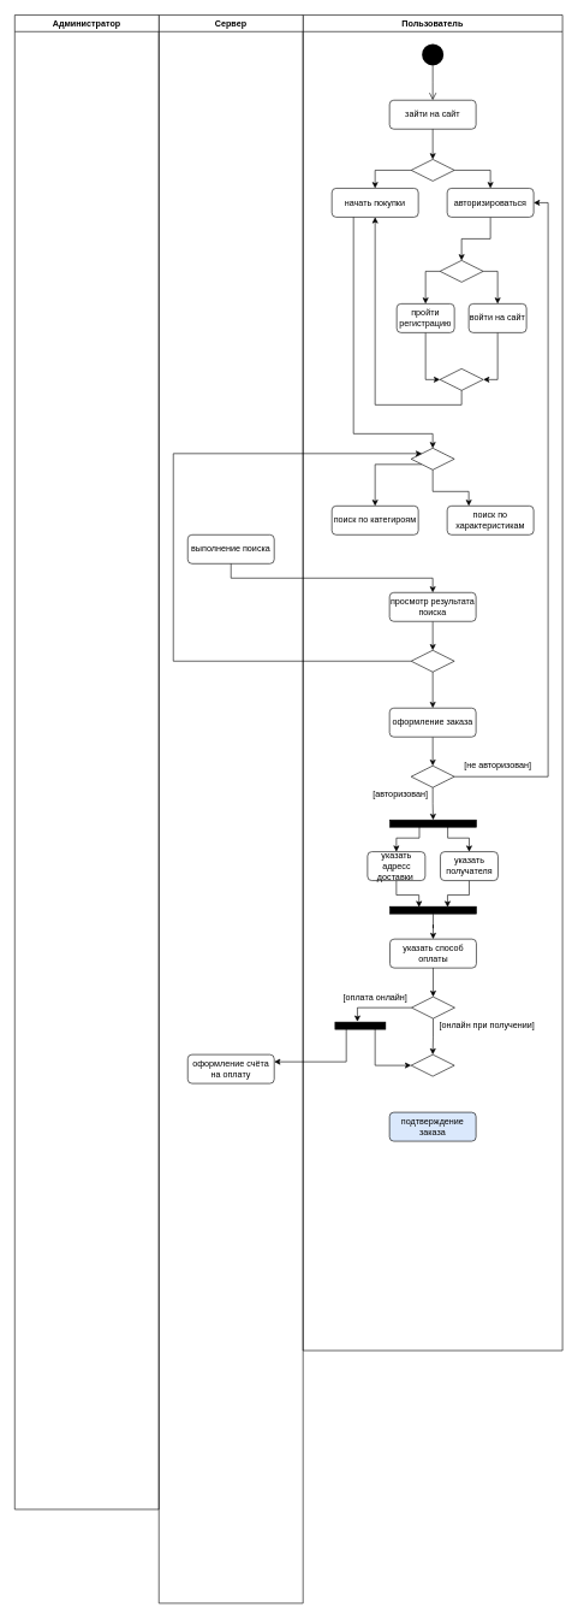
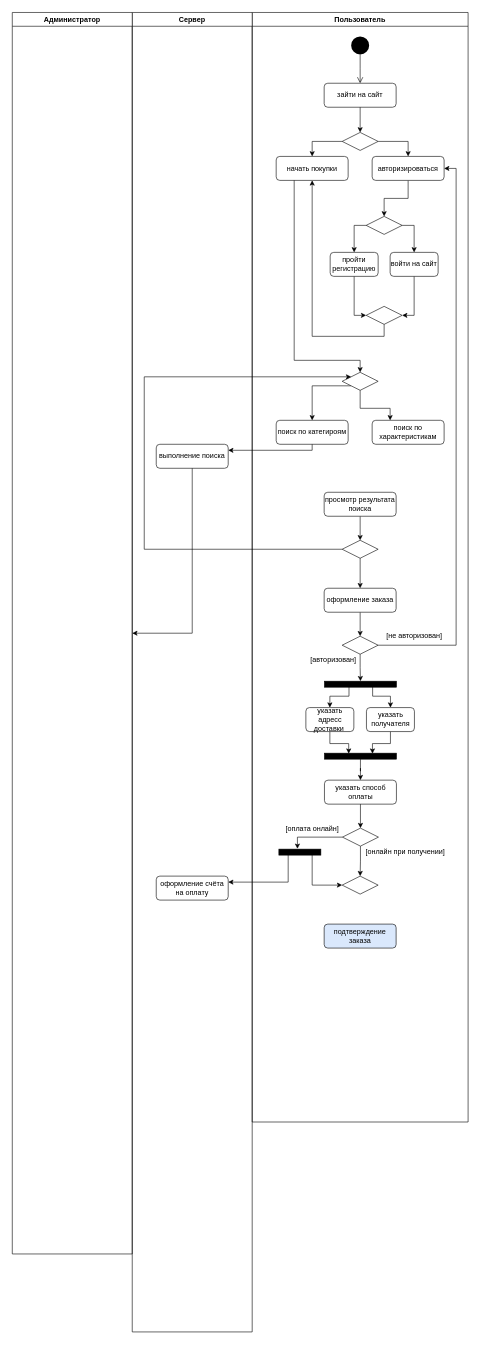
  <mxCell id="0" />
  <mxCell id="1" parent="0" />
  <mxCell id="2" value="Пользователь" style="swimlane;whiteSpace=wrap" parent="1" vertex="1"><mxGeometry x="420" y="20" width="360" height="1850" as="geometry" /></mxCell>
  <mxCell id="3" value="" style="ellipse;shape=startState;fillColor=#000000;strokeColor=#000000;strokeWidth=8;" parent="2" vertex="1"><mxGeometry x="165" y="40" width="30" height="30" as="geometry" /></mxCell>
  <mxCell id="4" value="" style="edgeStyle=elbowEdgeStyle;elbow=horizontal;verticalAlign=bottom;endArrow=open;endSize=8;strokeColor=#000000;endFill=1;rounded=0;exitX=0.5;exitY=1;exitDx=0;exitDy=0;entryX=0.5;entryY=0;entryDx=0;entryDy=0;" parent="2" source="3" target="5" edge="1"><mxGeometry x="180" y="48" as="geometry"><mxPoint x="195" y="118" as="targetPoint" /></mxGeometry></mxCell>
  <mxCell id="5" value="зайти на сайт" style="rounded=1;whiteSpace=wrap;html=1;fontFamily=Helvetica;fontSize=12;fontColor=#000000;align=center;strokeColor=#000000;fillColor=#ffffff;" parent="2" vertex="1"><mxGeometry x="120" y="118" width="120" height="40" as="geometry" /></mxCell>
  <mxCell id="6" value="" style="edgeStyle=orthogonalEdgeStyle;rounded=0;orthogonalLoop=1;jettySize=auto;html=1;strokeColor=#000000;entryX=0.5;entryY=0;entryDx=0;entryDy=0;exitX=1;exitY=0.5;exitDx=0;exitDy=0;" edge="1" parent="2" source="8" target="11"><mxGeometry relative="1" as="geometry"><mxPoint x="290.0" y="215.0" as="targetPoint" /><Array as="points"><mxPoint x="260" y="215" /></Array></mxGeometry></mxCell>
  <mxCell id="7" value="" style="edgeStyle=orthogonalEdgeStyle;rounded=0;orthogonalLoop=1;jettySize=auto;html=1;strokeColor=#000000;entryX=0.5;entryY=0;entryDx=0;entryDy=0;exitX=0;exitY=0.5;exitDx=0;exitDy=0;" edge="1" parent="2" source="8" target="17"><mxGeometry relative="1" as="geometry"><mxPoint x="70" y="215.0" as="targetPoint" /><Array as="points"><mxPoint x="100" y="215" /></Array></mxGeometry></mxCell>
  <mxCell id="8" value="" style="rhombus;whiteSpace=wrap;html=1;strokeColor=#000000;strokeWidth=1;fillColor=#FFFFFF;" vertex="1" parent="2"><mxGeometry x="150" y="200" width="60" height="30" as="geometry" /></mxCell>
  <mxCell id="9" value="" style="edgeStyle=orthogonalEdgeStyle;rounded=0;orthogonalLoop=1;jettySize=auto;html=1;strokeColor=#000000;" edge="1" parent="2" source="5" target="8"><mxGeometry relative="1" as="geometry"><mxPoint x="220.0" y="278" as="sourcePoint" /><mxPoint x="220.0" y="320.0" as="targetPoint" /></mxGeometry></mxCell>
  <mxCell id="10" value="" style="edgeStyle=orthogonalEdgeStyle;rounded=0;orthogonalLoop=1;jettySize=auto;html=1;strokeColor=#000000;exitX=0.5;exitY=1;exitDx=0;exitDy=0;entryX=0.5;entryY=0;entryDx=0;entryDy=0;" edge="1" parent="2" source="11" target="20"><mxGeometry relative="1" as="geometry" /></mxCell>
  <mxCell id="11" value="авторизироваться" style="rounded=1;whiteSpace=wrap;html=1;fontFamily=Helvetica;fontSize=12;fontColor=#000000;align=center;strokeColor=#000000;fillColor=#ffffff;" vertex="1" parent="2"><mxGeometry x="200" y="240" width="120" height="40" as="geometry" /></mxCell>
  <mxCell id="12" style="edgeStyle=orthogonalEdgeStyle;rounded=0;orthogonalLoop=1;jettySize=auto;html=1;exitX=0.5;exitY=1;exitDx=0;exitDy=0;entryX=0;entryY=0.5;entryDx=0;entryDy=0;strokeColor=#000000;" edge="1" parent="2" source="13" target="24"><mxGeometry relative="1" as="geometry"><mxPoint x="230.0" y="485" as="targetPoint" /></mxGeometry></mxCell>
  <mxCell id="13" value="пройти&lt;br&gt;регистрацию" style="rounded=1;whiteSpace=wrap;html=1;fontFamily=Helvetica;fontSize=12;fontColor=#000000;align=center;strokeColor=#000000;fillColor=#ffffff;" vertex="1" parent="2"><mxGeometry x="130" y="400" width="80" height="40" as="geometry" /></mxCell>
  <mxCell id="14" style="edgeStyle=orthogonalEdgeStyle;rounded=0;orthogonalLoop=1;jettySize=auto;html=1;exitX=0.5;exitY=1;exitDx=0;exitDy=0;entryX=1;entryY=0.5;entryDx=0;entryDy=0;strokeColor=#000000;" edge="1" parent="2" source="15" target="24"><mxGeometry relative="1" as="geometry"><mxPoint x="280.28" y="485" as="targetPoint" /></mxGeometry></mxCell>
  <mxCell id="15" value="войти на сайт" style="rounded=1;whiteSpace=wrap;html=1;fontFamily=Helvetica;fontSize=12;fontColor=#000000;align=center;strokeColor=#000000;fillColor=#ffffff;" vertex="1" parent="2"><mxGeometry x="230" y="400" width="80" height="40" as="geometry" /></mxCell>
  <mxCell id="16" value="" style="edgeStyle=orthogonalEdgeStyle;rounded=0;orthogonalLoop=1;jettySize=auto;html=1;strokeColor=#000000;entryX=0.5;entryY=1;entryDx=0;entryDy=0;exitX=0.5;exitY=1;exitDx=0;exitDy=0;" edge="1" parent="2" source="24" target="17"><mxGeometry relative="1" as="geometry"><mxPoint x="170" y="500" as="sourcePoint" /><mxPoint x="260.0" y="560" as="targetPoint" /><Array as="points"><mxPoint x="220" y="540" /><mxPoint x="100" y="540" /></Array></mxGeometry></mxCell>
  <mxCell id="17" value="начать покупки" style="rounded=1;whiteSpace=wrap;html=1;fontFamily=Helvetica;fontSize=12;fontColor=#000000;align=center;strokeColor=#000000;fillColor=#ffffff;" vertex="1" parent="2"><mxGeometry x="40" y="240" width="120" height="40" as="geometry" /></mxCell>
  <mxCell id="18" style="edgeStyle=orthogonalEdgeStyle;rounded=0;orthogonalLoop=1;jettySize=auto;html=1;exitX=1;exitY=0.5;exitDx=0;exitDy=0;entryX=0.5;entryY=0;entryDx=0;entryDy=0;strokeColor=#000000;" edge="1" parent="2" source="20" target="15"><mxGeometry relative="1" as="geometry" /></mxCell>
  <mxCell id="19" style="edgeStyle=orthogonalEdgeStyle;rounded=0;orthogonalLoop=1;jettySize=auto;html=1;exitX=0;exitY=0.5;exitDx=0;exitDy=0;entryX=0.5;entryY=0;entryDx=0;entryDy=0;strokeColor=#000000;" edge="1" parent="2" source="20" target="13"><mxGeometry relative="1" as="geometry"><Array as="points"><mxPoint x="170" y="355" /></Array></mxGeometry></mxCell>
  <mxCell id="20" value="" style="rhombus;whiteSpace=wrap;html=1;strokeColor=#000000;strokeWidth=1;fillColor=#FFFFFF;" vertex="1" parent="2"><mxGeometry x="190" y="340" width="60" height="30" as="geometry" /></mxCell>
  <mxCell id="21" style="edgeStyle=orthogonalEdgeStyle;rounded=0;orthogonalLoop=1;jettySize=auto;html=1;exitX=0.5;exitY=1;exitDx=0;exitDy=0;entryX=0.25;entryY=0;entryDx=0;entryDy=0;strokeColor=#000000;" edge="1" parent="2" source="23" target="26"><mxGeometry relative="1" as="geometry"><Array as="points"><mxPoint x="180" y="660" /><mxPoint x="230" y="660" /></Array></mxGeometry></mxCell>
  <mxCell id="22" style="edgeStyle=orthogonalEdgeStyle;rounded=0;orthogonalLoop=1;jettySize=auto;html=1;exitX=0;exitY=1;exitDx=0;exitDy=0;entryX=0.5;entryY=0;entryDx=0;entryDy=0;strokeColor=#000000;" edge="1" parent="2" source="23" target="25"><mxGeometry relative="1" as="geometry"><Array as="points"><mxPoint x="100" y="623" /></Array></mxGeometry></mxCell>
  <mxCell id="23" value="" style="rhombus;whiteSpace=wrap;html=1;strokeColor=#000000;strokeWidth=1;fillColor=#FFFFFF;" vertex="1" parent="2"><mxGeometry x="150" y="600" width="60" height="30" as="geometry" /></mxCell>
  <mxCell id="24" value="" style="rhombus;whiteSpace=wrap;html=1;strokeColor=#000000;strokeWidth=1;fillColor=#FFFFFF;" vertex="1" parent="2"><mxGeometry x="190" y="490" width="60" height="30" as="geometry" /></mxCell>
  <mxCell id="25" value="поиск по категироям" style="rounded=1;whiteSpace=wrap;html=1;fontFamily=Helvetica;fontSize=12;fontColor=#000000;align=center;strokeColor=#000000;fillColor=#ffffff;" vertex="1" parent="2"><mxGeometry x="40" y="680" width="120" height="40" as="geometry" /></mxCell>
  <mxCell id="26" value="поиск по&lt;br&gt;характеристикам" style="rounded=1;whiteSpace=wrap;html=1;fontFamily=Helvetica;fontSize=12;fontColor=#000000;align=center;strokeColor=#000000;fillColor=#ffffff;" vertex="1" parent="2"><mxGeometry x="200" y="680" width="120" height="40" as="geometry" /></mxCell>
  <mxCell id="27" style="edgeStyle=orthogonalEdgeStyle;rounded=0;orthogonalLoop=1;jettySize=auto;html=1;exitX=0.25;exitY=1;exitDx=0;exitDy=0;strokeColor=#000000;entryX=0.5;entryY=0;entryDx=0;entryDy=0;" edge="1" parent="2" source="17" target="23"><mxGeometry relative="1" as="geometry"><mxPoint x="70" y="560" as="targetPoint" /><Array as="points"><mxPoint x="70" y="580" /><mxPoint x="180" y="580" /></Array></mxGeometry></mxCell>
  <mxCell id="28" value="" style="edgeStyle=orthogonalEdgeStyle;rounded=0;orthogonalLoop=1;jettySize=auto;html=1;strokeColor=#000000;entryX=0.5;entryY=0;entryDx=0;entryDy=0;" edge="1" parent="2" source="29" target="31"><mxGeometry relative="1" as="geometry"><mxPoint x="180" y="880" as="targetPoint" /></mxGeometry></mxCell>
  <mxCell id="29" value="просмотр результата поиска" style="rounded=1;whiteSpace=wrap;html=1;fontFamily=Helvetica;fontSize=12;fontColor=#000000;align=center;strokeColor=#000000;fillColor=#ffffff;" vertex="1" parent="2"><mxGeometry x="120" y="800" width="120" height="40" as="geometry" /></mxCell>
  <mxCell id="30" style="edgeStyle=orthogonalEdgeStyle;rounded=0;orthogonalLoop=1;jettySize=auto;html=1;exitX=0;exitY=0.5;exitDx=0;exitDy=0;entryX=0;entryY=0;entryDx=0;entryDy=0;strokeColor=#000000;" edge="1" parent="2" source="31" target="23"><mxGeometry relative="1" as="geometry"><Array as="points"><mxPoint x="-180" y="895" /><mxPoint x="-180" y="608" /></Array></mxGeometry></mxCell>
  <mxCell id="31" value="" style="rhombus;whiteSpace=wrap;html=1;strokeColor=#000000;strokeWidth=1;fillColor=#FFFFFF;" vertex="1" parent="2"><mxGeometry x="150" y="880" width="60" height="30" as="geometry" /></mxCell>
  <mxCell id="32" value="" style="edgeStyle=orthogonalEdgeStyle;rounded=0;orthogonalLoop=1;jettySize=auto;html=1;strokeColor=#000000;exitX=0.5;exitY=1;exitDx=0;exitDy=0;" edge="1" parent="2" source="46" target="36"><mxGeometry relative="1" as="geometry"><mxPoint x="180.5" y="1080" as="sourcePoint" /><mxPoint x="180" y="1020" as="targetPoint" /><Array as="points" /></mxGeometry></mxCell>
  <mxCell id="33" style="edgeStyle=orthogonalEdgeStyle;rounded=0;orthogonalLoop=1;jettySize=auto;html=1;exitX=0.5;exitY=1;exitDx=0;exitDy=0;entryX=0.5;entryY=0;entryDx=0;entryDy=0;strokeColor=#000000;" edge="1" parent="2" source="34" target="46"><mxGeometry relative="1" as="geometry"><mxPoint x="180.5" y="1040" as="targetPoint" /></mxGeometry></mxCell>
  <mxCell id="34" value="оформление заказа" style="rounded=1;whiteSpace=wrap;html=1;fontFamily=Helvetica;fontSize=12;fontColor=#000000;align=center;strokeColor=#000000;fillColor=#ffffff;" vertex="1" parent="2"><mxGeometry x="120" y="960" width="120" height="40" as="geometry" /></mxCell>
  <mxCell id="35" value="" style="edgeStyle=orthogonalEdgeStyle;rounded=0;orthogonalLoop=1;jettySize=auto;html=1;strokeColor=#000000;" edge="1" parent="2" source="31" target="34"><mxGeometry relative="1" as="geometry"><mxPoint x="220" y="1030" as="sourcePoint" /><mxPoint x="220" y="1110" as="targetPoint" /></mxGeometry></mxCell>
  <mxCell id="36" value="" style="html=1;points=[];perimeter=orthogonalPerimeter;strokeColor=#000000;strokeWidth=1;fillColor=#000000;rotation=90;" vertex="1" parent="2"><mxGeometry x="175.5" y="1060" width="10" height="120" as="geometry" /></mxCell>
  <mxCell id="37" style="edgeStyle=orthogonalEdgeStyle;rounded=0;orthogonalLoop=1;jettySize=auto;html=1;strokeColor=#000000;entryX=0.5;entryY=0;entryDx=0;entryDy=0;" edge="1" parent="2" source="45" target="38"><mxGeometry relative="1" as="geometry" /></mxCell>
  <mxCell id="38" value="указать способ оплаты" style="rounded=1;whiteSpace=wrap;html=1;fontFamily=Helvetica;fontSize=12;fontColor=#000000;align=center;strokeColor=#000000;fillColor=#ffffff;" vertex="1" parent="2"><mxGeometry x="120.5" y="1280" width="120" height="40" as="geometry" /></mxCell>
  <mxCell id="39" style="edgeStyle=orthogonalEdgeStyle;rounded=0;orthogonalLoop=1;jettySize=auto;html=1;exitX=0.5;exitY=1;exitDx=0;exitDy=0;entryX=0.08;entryY=0.663;entryDx=0;entryDy=0;entryPerimeter=0;strokeColor=#000000;" edge="1" parent="2" source="40" target="45"><mxGeometry relative="1" as="geometry" /></mxCell>
  <mxCell id="40" value="указать адресс доставки&amp;nbsp;" style="rounded=1;whiteSpace=wrap;html=1;fontFamily=Helvetica;fontSize=12;fontColor=#000000;align=center;strokeColor=#000000;fillColor=#ffffff;" vertex="1" parent="2"><mxGeometry x="89.5" y="1159" width="80" height="40" as="geometry" /></mxCell>
  <mxCell id="41" style="edgeStyle=orthogonalEdgeStyle;rounded=0;orthogonalLoop=1;jettySize=auto;html=1;exitX=0.5;exitY=1;exitDx=0;exitDy=0;strokeColor=#000000;entryX=0.08;entryY=0.333;entryDx=0;entryDy=0;entryPerimeter=0;" edge="1" parent="2" source="42" target="45"><mxGeometry relative="1" as="geometry"><mxPoint x="200.5" y="1230" as="targetPoint" /></mxGeometry></mxCell>
  <mxCell id="42" value="указать получателя" style="rounded=1;whiteSpace=wrap;html=1;fontFamily=Helvetica;fontSize=12;fontColor=#000000;align=center;strokeColor=#000000;fillColor=#ffffff;" vertex="1" parent="2"><mxGeometry x="190.5" y="1159" width="80" height="40" as="geometry" /></mxCell>
  <mxCell id="43" style="edgeStyle=orthogonalEdgeStyle;rounded=0;orthogonalLoop=1;jettySize=auto;html=1;exitX=0.838;exitY=0.659;exitDx=0;exitDy=0;strokeColor=#000000;entryX=0.5;entryY=0;entryDx=0;entryDy=0;exitPerimeter=0;" edge="1" parent="2" source="36" target="40"><mxGeometry relative="1" as="geometry"><mxPoint x="160.5" y="1135" as="sourcePoint" /><Array as="points"><mxPoint x="161.5" y="1140" /><mxPoint x="129.5" y="1140" /></Array></mxGeometry></mxCell>
  <mxCell id="44" style="edgeStyle=orthogonalEdgeStyle;rounded=0;orthogonalLoop=1;jettySize=auto;html=1;exitX=0.941;exitY=0.331;exitDx=0;exitDy=0;strokeColor=#000000;entryX=0.5;entryY=0;entryDx=0;entryDy=0;exitPerimeter=0;" edge="1" parent="2" source="36" target="42"><mxGeometry relative="1" as="geometry"><mxPoint x="200.5" y="1140" as="sourcePoint" /><Array as="points"><mxPoint x="200.5" y="1140" /><mxPoint x="230.5" y="1140" /></Array></mxGeometry></mxCell>
  <mxCell id="45" value="" style="html=1;points=[];perimeter=orthogonalPerimeter;strokeColor=#000000;strokeWidth=1;fillColor=#000000;rotation=90;" vertex="1" parent="2"><mxGeometry x="175.5" y="1180" width="10" height="120" as="geometry" /></mxCell>
  <mxCell id="46" value="" style="rhombus;whiteSpace=wrap;html=1;strokeColor=#000000;strokeWidth=1;fillColor=#FFFFFF;" vertex="1" parent="2"><mxGeometry x="150" y="1040" width="60" height="30" as="geometry" /></mxCell>
  <mxCell id="47" style="edgeStyle=orthogonalEdgeStyle;rounded=0;orthogonalLoop=1;jettySize=auto;html=1;exitX=1;exitY=0.5;exitDx=0;exitDy=0;strokeColor=#000000;entryX=1;entryY=0.5;entryDx=0;entryDy=0;" edge="1" parent="2" source="46" target="11"><mxGeometry relative="1" as="geometry"><mxPoint x="340" y="258.286" as="targetPoint" /></mxGeometry></mxCell>
  <mxCell id="48" value="[не авторизован]" style="text;html=1;align=center;verticalAlign=middle;resizable=0;points=[];autosize=1;" vertex="1" parent="2"><mxGeometry x="215" y="1030" width="110" height="20" as="geometry" /></mxCell>
  <mxCell id="49" value="[авторизован]" style="text;html=1;align=center;verticalAlign=middle;resizable=0;points=[];autosize=1;" vertex="1" parent="2"><mxGeometry x="89.5" y="1070" width="90" height="20" as="geometry" /></mxCell>
  <mxCell id="50" value="[оплата онлайн]" style="text;html=1;align=center;verticalAlign=middle;resizable=0;points=[];autosize=1;" vertex="1" parent="2"><mxGeometry x="50" y="1352" width="100" height="20" as="geometry" /></mxCell>
  <mxCell id="51" value="[онлайн при получении]" style="text;html=1;align=center;verticalAlign=middle;resizable=0;points=[];autosize=1;" vertex="1" parent="2"><mxGeometry x="179.5" y="1390" width="150" height="20" as="geometry" /></mxCell>
  <mxCell id="52" value="" style="edgeStyle=orthogonalEdgeStyle;rounded=0;orthogonalLoop=1;jettySize=auto;html=1;strokeColor=#000000;entryX=0;entryY=0.5;entryDx=0;entryDy=0;" edge="1" parent="2" source="53" target="55"><mxGeometry relative="1" as="geometry"><mxPoint x="79.5" y="1545" as="targetPoint" /><Array as="points"><mxPoint x="100" y="1400" /><mxPoint x="100" y="1455" /></Array></mxGeometry></mxCell>
  <mxCell id="53" value="" style="html=1;points=[];perimeter=orthogonalPerimeter;strokeColor=#000000;strokeWidth=1;fillColor=#000000;rotation=90;" vertex="1" parent="2"><mxGeometry x="74.5" y="1365" width="10" height="70" as="geometry" /></mxCell>
  <mxCell id="54" value="подтверждение заказа" style="rounded=1;whiteSpace=wrap;html=1;fontFamily=Helvetica;fontSize=12;fontColor=#000000;align=center;strokeColor=#000000;fillColor=#dae8fc;" vertex="1" parent="2"><mxGeometry x="120" y="1520" width="120" height="40" as="geometry" /></mxCell>
  <mxCell id="55" value="" style="rhombus;whiteSpace=wrap;html=1;strokeColor=#000000;strokeWidth=1;fillColor=#FFFFFF;" vertex="1" parent="2"><mxGeometry x="150" y="1440" width="60" height="30" as="geometry" /></mxCell>
  <mxCell id="56" value="Сервер" style="swimlane;whiteSpace=wrap" parent="1" vertex="1"><mxGeometry x="220" y="20" width="200" height="2200" as="geometry" /></mxCell>
  <mxCell id="57" value="выполнение поиска" style="rounded=1;whiteSpace=wrap;html=1;fontFamily=Helvetica;fontSize=12;fontColor=#000000;align=center;strokeColor=#000000;fillColor=#ffffff;" vertex="1" parent="56"><mxGeometry x="40" y="720" width="120" height="40" as="geometry" /></mxCell>
  <mxCell id="58" value="оформление счёта на оплату" style="rounded=1;whiteSpace=wrap;html=1;fontFamily=Helvetica;fontSize=12;fontColor=#000000;align=center;strokeColor=#000000;fillColor=#ffffff;" vertex="1" parent="56"><mxGeometry x="40" y="1440" width="120" height="40" as="geometry" /></mxCell>
  <mxCell id="59" value="Администратор" style="swimlane;whiteSpace=wrap" parent="1" vertex="1"><mxGeometry x="20" y="20" width="200" height="2070" as="geometry" /></mxCell>
- <mxCell id="61" style="edgeStyle=orthogonalEdgeStyle;rounded=0;orthogonalLoop=1;jettySize=auto;html=1;exitX=0.5;exitY=1;exitDx=0;exitDy=0;strokeColor=#000000;entryX=0.5;entryY=0;entryDx=0;entryDy=0;" edge="1" parent="1" source="57" target="29"><mxGeometry relative="1" as="geometry"><mxPoint x="600" y="820" as="targetPoint" /></mxGeometry></mxCell>
+ <mxCell id="60" style="edgeStyle=orthogonalEdgeStyle;rounded=0;orthogonalLoop=1;jettySize=auto;html=1;exitX=0.5;exitY=1;exitDx=0;exitDy=0;strokeColor=#000000;entryX=1;entryY=0.25;entryDx=0;entryDy=0;" edge="1" parent="1" source="25" target="57"><mxGeometry relative="1" as="geometry"><mxPoint x="450" y="770" as="targetPoint" /><Array as="points"><mxPoint x="520" y="750" /></Array></mxGeometry></mxCell>
+ <mxCell id="61" style="edgeStyle=orthogonalEdgeStyle;rounded=0;orthogonalLoop=1;jettySize=auto;html=1;exitX=0.5;exitY=1;exitDx=0;exitDy=0;strokeColor=#000000;" edge="1" parent="1" source="57" target="59"><mxGeometry relative="1" as="geometry"><mxPoint x="600" y="820" as="targetPoint" /></mxGeometry></mxCell>
  <mxCell id="62" value="" style="edgeStyle=orthogonalEdgeStyle;rounded=0;orthogonalLoop=1;jettySize=auto;html=1;strokeColor=#000000;entryX=0.5;entryY=0;entryDx=0;entryDy=0;" edge="1" parent="1" source="64" target="55"><mxGeometry relative="1" as="geometry"><mxPoint x="600.5" y="1490" as="targetPoint" /></mxGeometry></mxCell>
  <mxCell id="63" value="" style="edgeStyle=orthogonalEdgeStyle;rounded=0;orthogonalLoop=1;jettySize=auto;html=1;strokeColor=#000000;entryX=-0.059;entryY=0.558;entryDx=0;entryDy=0;entryPerimeter=0;" edge="1" parent="1" source="64" target="53"><mxGeometry relative="1" as="geometry"><mxPoint x="500" y="1395" as="targetPoint" /></mxGeometry></mxCell>
  <mxCell id="64" value="" style="rhombus;whiteSpace=wrap;html=1;strokeColor=#000000;strokeWidth=1;fillColor=#FFFFFF;" vertex="1" parent="1"><mxGeometry x="570.5" y="1380" width="60" height="30" as="geometry" /></mxCell>
  <mxCell id="65" value="" style="edgeStyle=orthogonalEdgeStyle;rounded=0;orthogonalLoop=1;jettySize=auto;html=1;strokeColor=#000000;entryX=0.5;entryY=0;entryDx=0;entryDy=0;" edge="1" parent="1" source="38" target="64"><mxGeometry relative="1" as="geometry"><mxPoint x="600.5" y="1420" as="targetPoint" /></mxGeometry></mxCell>
  <mxCell id="66" value="" style="edgeStyle=orthogonalEdgeStyle;rounded=0;orthogonalLoop=1;jettySize=auto;html=1;strokeColor=#000000;entryX=1;entryY=0.25;entryDx=0;entryDy=0;" edge="1" parent="1" source="53" target="58"><mxGeometry relative="1" as="geometry"><mxPoint x="504.5" y="1575" as="targetPoint" /><Array as="points"><mxPoint x="480" y="1420" /><mxPoint x="480" y="1470" /></Array></mxGeometry></mxCell>
